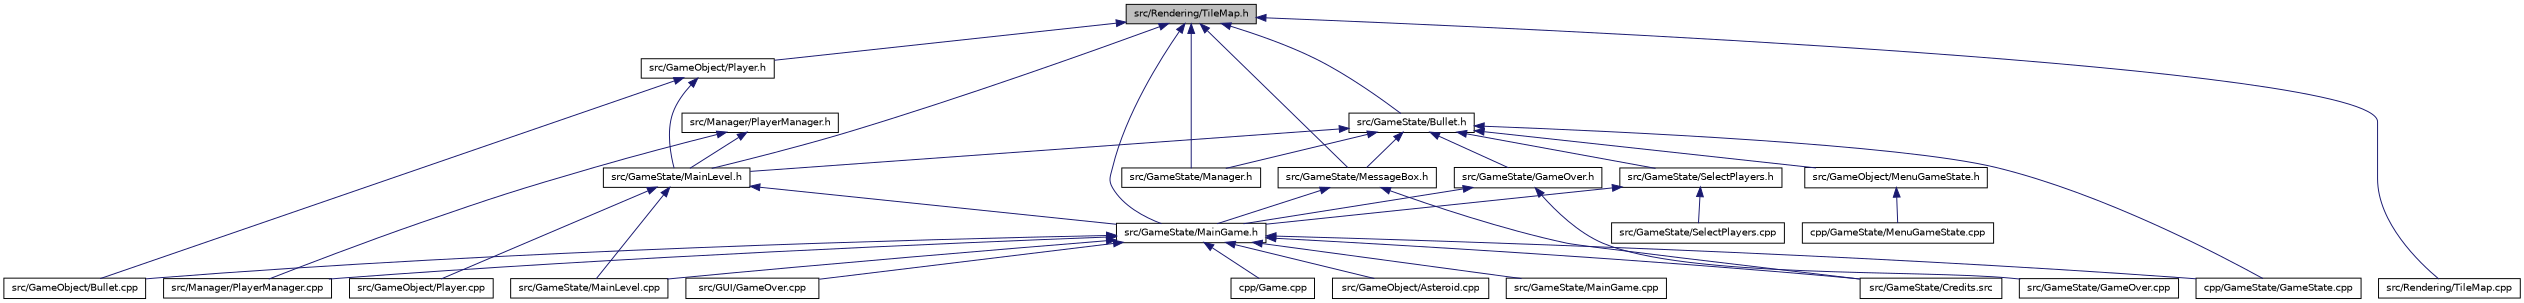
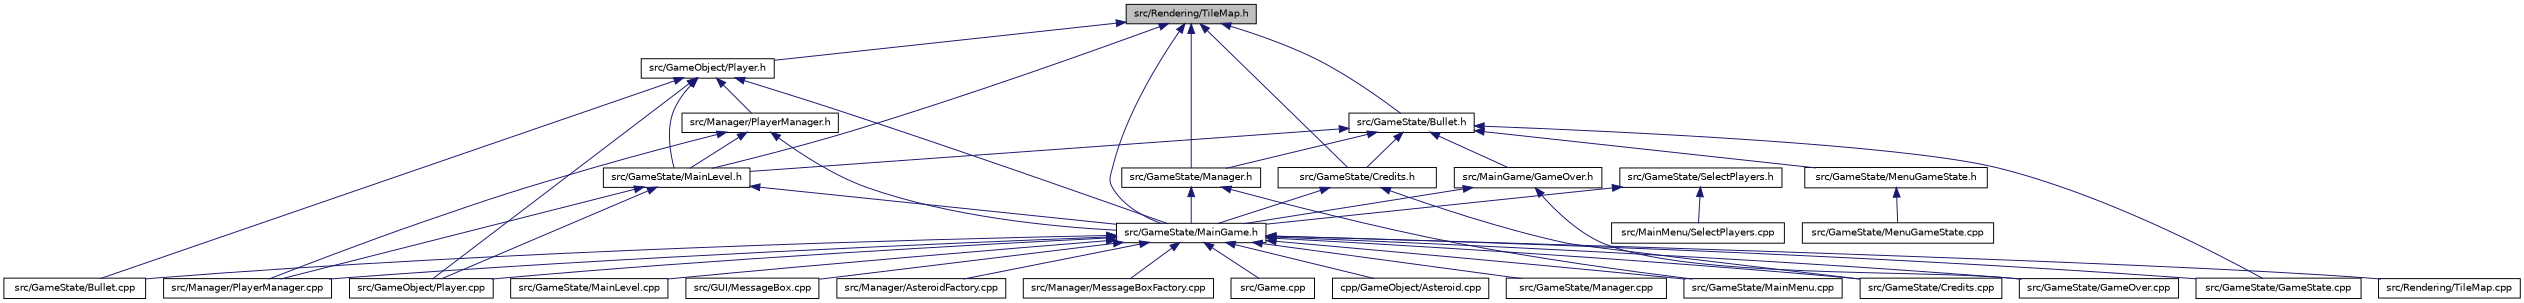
  digraph {
    node [color=black fillcolor=white fontname=Helvetica fontsize=10 shape=record style=filled]
    edge [color=midnightblue dir=back fontname=Helvetica fontsize=10 labelfontname=Helvetica labelfontsize=10 style=solid]
    n1 [fillcolor=grey75 fontcolor=black height=0.2 label="src/Rendering/TileMap.h" width=0.4]
    n2 [height=0.2 label="src/GameObject/Player.h" width=0.4]
    n3 [height=0.2 label="src/GameState/MainGame.h" width=0.4]
    n4 [height=0.2 label="src/GameState/MainLevel.h" width=0.4]
    n5 [height=0.2 label="src/GameState/Bullet.h" width=0.4]
    n6 [height=0.2 label="src/GameState/Manager.h" width=0.4]
-   n7 [height=0.2 label="src/GameState/MessageBox.h" width=0.4]
+   n7 [height=0.2 label="src/GameState/Credits.h" width=0.4]
    n8 [height=0.2 label="src/Rendering/TileMap.cpp" width=0.4]
-   n9 [height=0.2 label="src/GameObject/Bullet.cpp" width=0.4]
+   n9 [height=0.2 label="src/GameState/Bullet.cpp" width=0.4]
    n10 [height=0.2 label="src/GameObject/Player.cpp" width=0.4]
    n11 [height=0.2 label="src/Manager/PlayerManager.h" width=0.4]
-   n12 [height=0.2 label="cpp/Game.cpp" width=0.4]
-   n13 [height=0.2 label="src/GameObject/Asteroid.cpp" width=0.4]
-   n14 [height=0.2 label="src/GameState/Credits.src" width=0.4]
+   n12 [height=0.2 label="src/Game.cpp" width=0.4]
+   n13 [height=0.2 label="cpp/GameObject/Asteroid.cpp" width=0.4]
+   n14 [height=0.2 label="src/GameState/Credits.cpp" width=0.4]
    n15 [height=0.2 label="src/GameState/GameOver.cpp" width=0.4]
-   n16 [height=0.2 label="cpp/GameState/GameState.cpp" width=0.4]
-   n17 [height=0.2 label="src/GameState/MainGame.cpp" width=0.4]
+   n16 [height=0.2 label="src/GameState/GameState.cpp" width=0.4]
+   n17 [height=0.2 label="src/GameState/Manager.cpp" width=0.4]
    n18 [height=0.2 label="src/GameState/MainLevel.cpp" width=0.4]
-   n20 [height=0.2 label="src/GUI/GameOver.cpp" width=0.4]
+   n19 [height=0.2 label="src/GameState/MainMenu.cpp" width=0.4]
+   n20 [height=0.2 label="src/GUI/MessageBox.cpp" width=0.4]
+   n21 [height=0.2 label="src/Manager/AsteroidFactory.cpp" width=0.4]
+   n22 [height=0.2 label="src/Manager/MessageBoxFactory.cpp" width=0.4]
    n23 [height=0.2 label="src/Manager/PlayerManager.cpp" width=0.4]
    n24 [height=0.2 label="src/GameState/SelectPlayers.h" width=0.4]
-   n25 [height=0.2 label="src/GameState/GameOver.h" width=0.4]
-   n26 [height=0.2 label="src/GameObject/MenuGameState.h" width=0.4]
-   n27 [height=0.2 label="src/GameState/SelectPlayers.cpp" width=0.4]
-   n28 [height=0.2 label="cpp/GameState/MenuGameState.cpp" width=0.4]
+   n25 [height=0.2 label="src/MainGame/GameOver.h" width=0.4]
+   n26 [height=0.2 label="src/GameState/MenuGameState.h" width=0.4]
+   n27 [height=0.2 label="src/MainMenu/SelectPlayers.cpp" width=0.4]
+   n28 [height=0.2 label="src/GameState/MenuGameState.cpp" width=0.4]
    n1 -> n2
    n1 -> n3
    n1 -> n4
    n1 -> n5
    n1 -> n6
    n1 -> n7
-   n1 -> n8
+   n3 -> n8
+   n2 -> n3
    n2 -> n4
    n2 -> n9
+   n2 -> n10
+   n2 -> n11
    n3 -> n9
+   n3 -> n10
    n3 -> n12
    n3 -> n13
    n3 -> n14
+   n3 -> n15
    n3 -> n16
    n3 -> n17
    n3 -> n18
+   n3 -> n19
    n3 -> n20
+   n3 -> n21
+   n3 -> n22
    n3 -> n23
    n4 -> n3
    n4 -> n10
-   n4 -> n18
+   n4 -> n23
    n5 -> n4
    n5 -> n6
    n5 -> n7
    n5 -> n16
-   n5 -> n24
    n5 -> n25
    n5 -> n26
+   n6 -> n3
+   n6 -> n19
    n7 -> n3
    n7 -> n14
+   n11 -> n3
    n11 -> n4
    n11 -> n23
    n24 -> n3
    n24 -> n27
    n25 -> n3
    n25 -> n15
    n26 -> n28
  }
